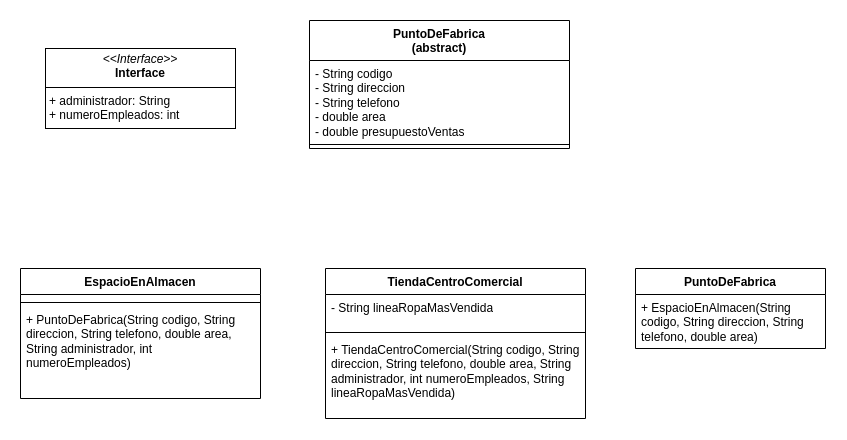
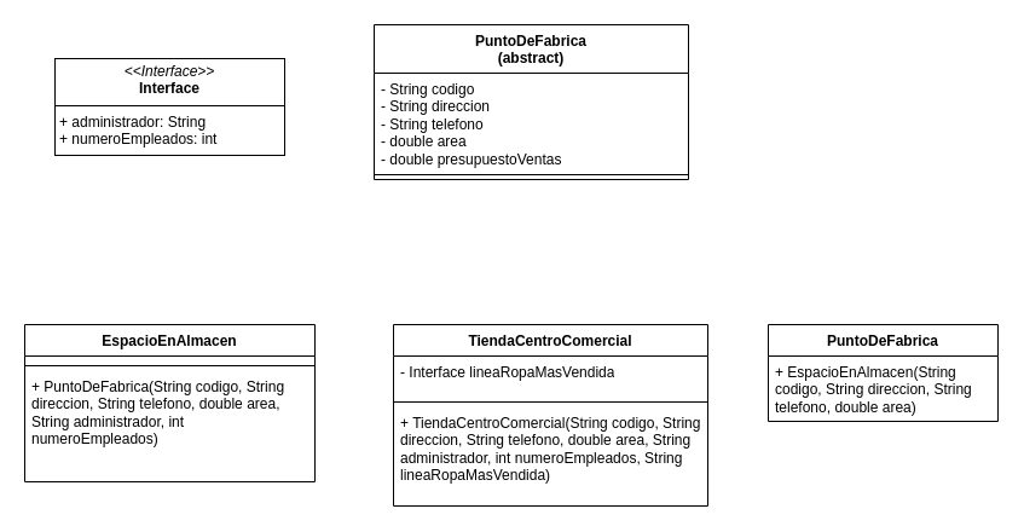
  <mxCell id="0" />
  <mxCell id="1" parent="0" />
  <mxCell id="2" value="&lt;font style=&quot;vertical-align: inherit;&quot;&gt;&lt;font style=&quot;vertical-align: inherit;&quot;&gt;&lt;font style=&quot;vertical-align: inherit;&quot;&gt;&lt;font style=&quot;vertical-align: inherit;&quot;&gt;PuntoDeFabrica &lt;/font&gt;&lt;/font&gt;&lt;/font&gt;&lt;/font&gt;&lt;br&gt;&lt;font style=&quot;vertical-align: inherit;&quot;&gt;&lt;font style=&quot;vertical-align: inherit;&quot;&gt;&lt;font style=&quot;vertical-align: inherit;&quot;&gt;&lt;font style=&quot;vertical-align: inherit;&quot;&gt;(abstract)&lt;/font&gt;&lt;/font&gt;&lt;/font&gt;&lt;/font&gt;" style="swimlane;fontStyle=1;align=center;verticalAlign=top;childLayout=stackLayout;horizontal=1;startSize=40;horizontalStack=0;resizeParent=1;resizeParentMax=0;resizeLast=0;collapsible=1;marginBottom=0;whiteSpace=wrap;html=1;" parent="1" vertex="1"><mxGeometry x="309" y="20" width="260" height="128" as="geometry" /></mxCell>
  <mxCell id="3" value="- String codigo&lt;div&gt;- String direccion&lt;/div&gt;&lt;div&gt;- String telefono&lt;/div&gt;&lt;div&gt;- double area&lt;/div&gt;&lt;div&gt;- double presupuestoVentas&lt;/div&gt;" style="text;strokeColor=none;fillColor=none;align=left;verticalAlign=top;spacingLeft=4;spacingRight=4;overflow=hidden;rotatable=0;points=[[0,0.5],[1,0.5]];portConstraint=eastwest;whiteSpace=wrap;html=1;" parent="2" vertex="1"><mxGeometry y="40" width="260" height="80" as="geometry" /></mxCell>
  <mxCell id="4" value="" style="line;strokeWidth=1;fillColor=none;align=left;verticalAlign=middle;spacingTop=-1;spacingLeft=3;spacingRight=3;rotatable=0;labelPosition=right;points=[];portConstraint=eastwest;strokeColor=inherit;" parent="2" vertex="1"><mxGeometry y="120" width="260" height="8" as="geometry" /></mxCell>
  <mxCell id="5" value="EspacioEnAlmacen" style="swimlane;fontStyle=1;align=center;verticalAlign=top;childLayout=stackLayout;horizontal=1;startSize=26;horizontalStack=0;resizeParent=1;resizeParentMax=0;resizeLast=0;collapsible=1;marginBottom=0;whiteSpace=wrap;html=1;" parent="1" vertex="1"><mxGeometry x="20" y="268" width="240" height="130" as="geometry" /></mxCell>
  <mxCell id="6" value="&lt;div&gt;&lt;br&gt;&lt;/div&gt;" style="text;strokeColor=none;fillColor=none;align=left;verticalAlign=top;spacingLeft=4;spacingRight=4;overflow=hidden;rotatable=0;points=[[0,0.5],[1,0.5]];portConstraint=eastwest;whiteSpace=wrap;html=1;" parent="5" vertex="1"><mxGeometry y="26" width="240" height="4" as="geometry" /></mxCell>
  <mxCell id="7" value="" style="line;strokeWidth=1;fillColor=none;align=left;verticalAlign=middle;spacingTop=-1;spacingLeft=3;spacingRight=3;rotatable=0;labelPosition=right;points=[];portConstraint=eastwest;strokeColor=inherit;" parent="5" vertex="1"><mxGeometry y="30" width="240" height="8" as="geometry" /></mxCell>
  <mxCell id="8" value="+ PuntoDeFabrica(String codigo, String direccion, String telefono, &lt;span class=&quot;hljs-type&quot;&gt;double&lt;/span&gt; area, String administrador, &lt;span class=&quot;hljs-type&quot;&gt;int&lt;/span&gt; numeroEmpleados)&lt;div&gt;&lt;br&gt;&lt;/div&gt;" style="text;strokeColor=none;fillColor=none;align=left;verticalAlign=top;spacingLeft=4;spacingRight=4;overflow=hidden;rotatable=0;points=[[0,0.5],[1,0.5]];portConstraint=eastwest;whiteSpace=wrap;html=1;" parent="5" vertex="1"><mxGeometry y="38" width="240" height="92" as="geometry" /></mxCell>
  <mxCell id="9" value="TiendaCentroComercial" style="swimlane;fontStyle=1;align=center;verticalAlign=top;childLayout=stackLayout;horizontal=1;startSize=26;horizontalStack=0;resizeParent=1;resizeParentMax=0;resizeLast=0;collapsible=1;marginBottom=0;whiteSpace=wrap;html=1;" parent="1" vertex="1"><mxGeometry x="325" y="268" width="260" height="150" as="geometry" /></mxCell>
- <mxCell id="10" value="&lt;div&gt;- String lineaRopaMasVendida&lt;/div&gt;&lt;div&gt;&lt;span style=&quot;white-space: pre;&quot;&gt;&#09;&lt;/span&gt;&lt;/div&gt;" style="text;strokeColor=none;fillColor=none;align=left;verticalAlign=top;spacingLeft=4;spacingRight=4;overflow=hidden;rotatable=0;points=[[0,0.5],[1,0.5]];portConstraint=eastwest;whiteSpace=wrap;html=1;" parent="9" vertex="1"><mxGeometry y="26" width="260" height="34" as="geometry" /></mxCell>
+ <mxCell id="10" value="&lt;div&gt;- Interface lineaRopaMasVendida&lt;/div&gt;&lt;div&gt;&lt;span style=&quot;white-space: pre;&quot;&gt;&#09;&lt;/span&gt;&lt;/div&gt;" style="text;strokeColor=none;fillColor=none;align=left;verticalAlign=top;spacingLeft=4;spacingRight=4;overflow=hidden;rotatable=0;points=[[0,0.5],[1,0.5]];portConstraint=eastwest;whiteSpace=wrap;html=1;" parent="9" vertex="1"><mxGeometry y="26" width="260" height="34" as="geometry" /></mxCell>
  <mxCell id="11" value="" style="line;strokeWidth=1;fillColor=none;align=left;verticalAlign=middle;spacingTop=-1;spacingLeft=3;spacingRight=3;rotatable=0;labelPosition=right;points=[];portConstraint=eastwest;strokeColor=inherit;" parent="9" vertex="1"><mxGeometry y="60" width="260" height="8" as="geometry" /></mxCell>
  <mxCell id="12" value="+ TiendaCentroComercial(String codigo, String direccion, String telefono, &lt;span class=&quot;hljs-type&quot;&gt;double&lt;/span&gt; area, String administrador, &lt;span class=&quot;hljs-type&quot;&gt;int&lt;/span&gt; numeroEmpleados, String lineaRopaMasVendida)&lt;div&gt;&lt;br&gt;&lt;/div&gt;" style="text;strokeColor=none;fillColor=none;align=left;verticalAlign=top;spacingLeft=4;spacingRight=4;overflow=hidden;rotatable=0;points=[[0,0.5],[1,0.5]];portConstraint=eastwest;whiteSpace=wrap;html=1;" parent="9" vertex="1"><mxGeometry y="68" width="260" height="82" as="geometry" /></mxCell>
  <mxCell id="13" value="PuntoDeFabrica" style="swimlane;fontStyle=1;align=center;verticalAlign=top;childLayout=stackLayout;horizontal=1;startSize=26;horizontalStack=0;resizeParent=1;resizeParentMax=0;resizeLast=0;collapsible=1;marginBottom=0;whiteSpace=wrap;html=1;" parent="1" vertex="1"><mxGeometry x="635" y="268" width="190" height="80" as="geometry" /></mxCell>
  <mxCell id="14" value="+ EspacioEnAlmacen(String codigo, String direccion, String telefono, &lt;span class=&quot;hljs-type&quot;&gt;double&lt;/span&gt; area)" style="text;strokeColor=none;fillColor=none;align=left;verticalAlign=top;spacingLeft=4;spacingRight=4;overflow=hidden;rotatable=0;points=[[0,0.5],[1,0.5]];portConstraint=eastwest;whiteSpace=wrap;html=1;" parent="13" vertex="1"><mxGeometry y="26" width="190" height="54" as="geometry" /></mxCell>
  <mxCell id="15" value="&lt;p style=&quot;margin:0px;margin-top:4px;text-align:center;&quot;&gt;&lt;i&gt;&amp;lt;&amp;lt;Interface&amp;gt;&amp;gt;&lt;/i&gt;&lt;br&gt;&lt;b&gt;Interface&lt;/b&gt;&lt;/p&gt;&lt;hr size=&quot;1&quot; style=&quot;border-style:solid;&quot;&gt;&lt;p style=&quot;margin:0px;margin-left:4px;&quot;&gt;+ administrador: String&amp;nbsp;&lt;br&gt;+ numeroEmpleados: int&lt;/p&gt;&lt;hr size=&quot;1&quot; style=&quot;border-style:solid;&quot;&gt;&lt;p style=&quot;margin:0px;margin-left:4px;&quot;&gt;&lt;br&gt;&lt;/p&gt;" style="verticalAlign=top;align=left;overflow=fill;html=1;whiteSpace=wrap;" vertex="1" parent="1"><mxGeometry x="45" y="48" width="190" height="80" as="geometry" /></mxCell>
